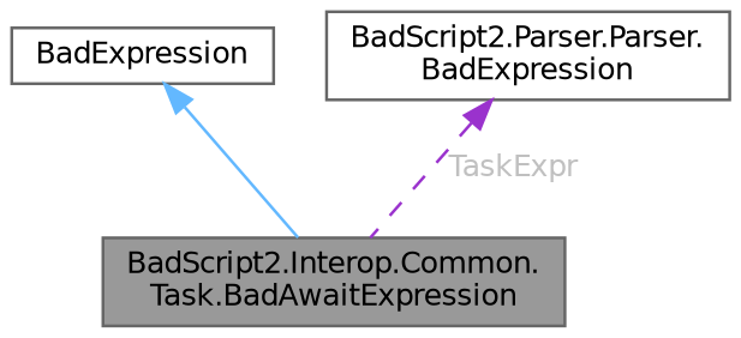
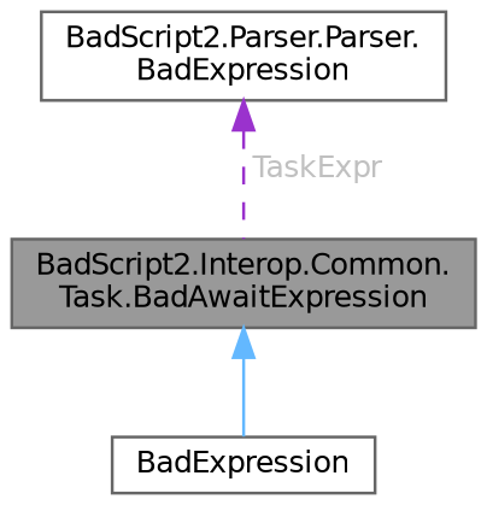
  digraph {
    node [color=gray40 fillcolor=white fontname=Helvetica fontsize=10 shape=box style=filled]
    edge [dir=back fontname=Helvetica fontsize=10 labelfontname=Helvetica labelfontsize=10]
    n1 [fillcolor=grey60 fontcolor=black height=0.2 label="BadScript2.Interop.Common.\lTask.BadAwaitExpression" width=0.4]
    n2 [height=0.2 label=BadExpression width=0.4]
    n3 [height=0.2 label="BadScript2.Parser.Parser.\lBadExpression" width=0.4]
-   n2 -> n1 [color=steelblue1 style=solid]
+   n1 -> n2 [color=steelblue1 style=solid]
    n3 -> n1 [color=darkorchid3 fontcolor=grey label=" TaskExpr" style=dashed]
  }
